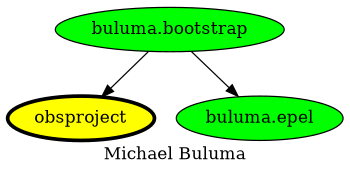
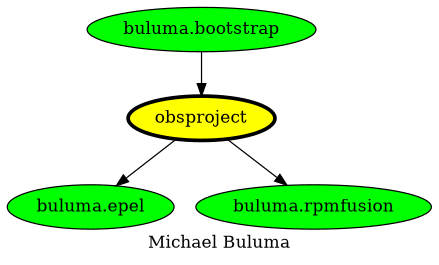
  digraph {
    label="Michael Buluma"
    node [fillcolor=green style=filled]
    obsproject [fillcolor=yellow penwidth=3]
    "buluma.epel"
+   "buluma.rpmfusion"
    "buluma.bootstrap"
-   "buluma.bootstrap" -> "buluma.epel"
+   obsproject -> "buluma.epel"
+   obsproject -> "buluma.rpmfusion"
    "buluma.bootstrap" -> obsproject
  }
